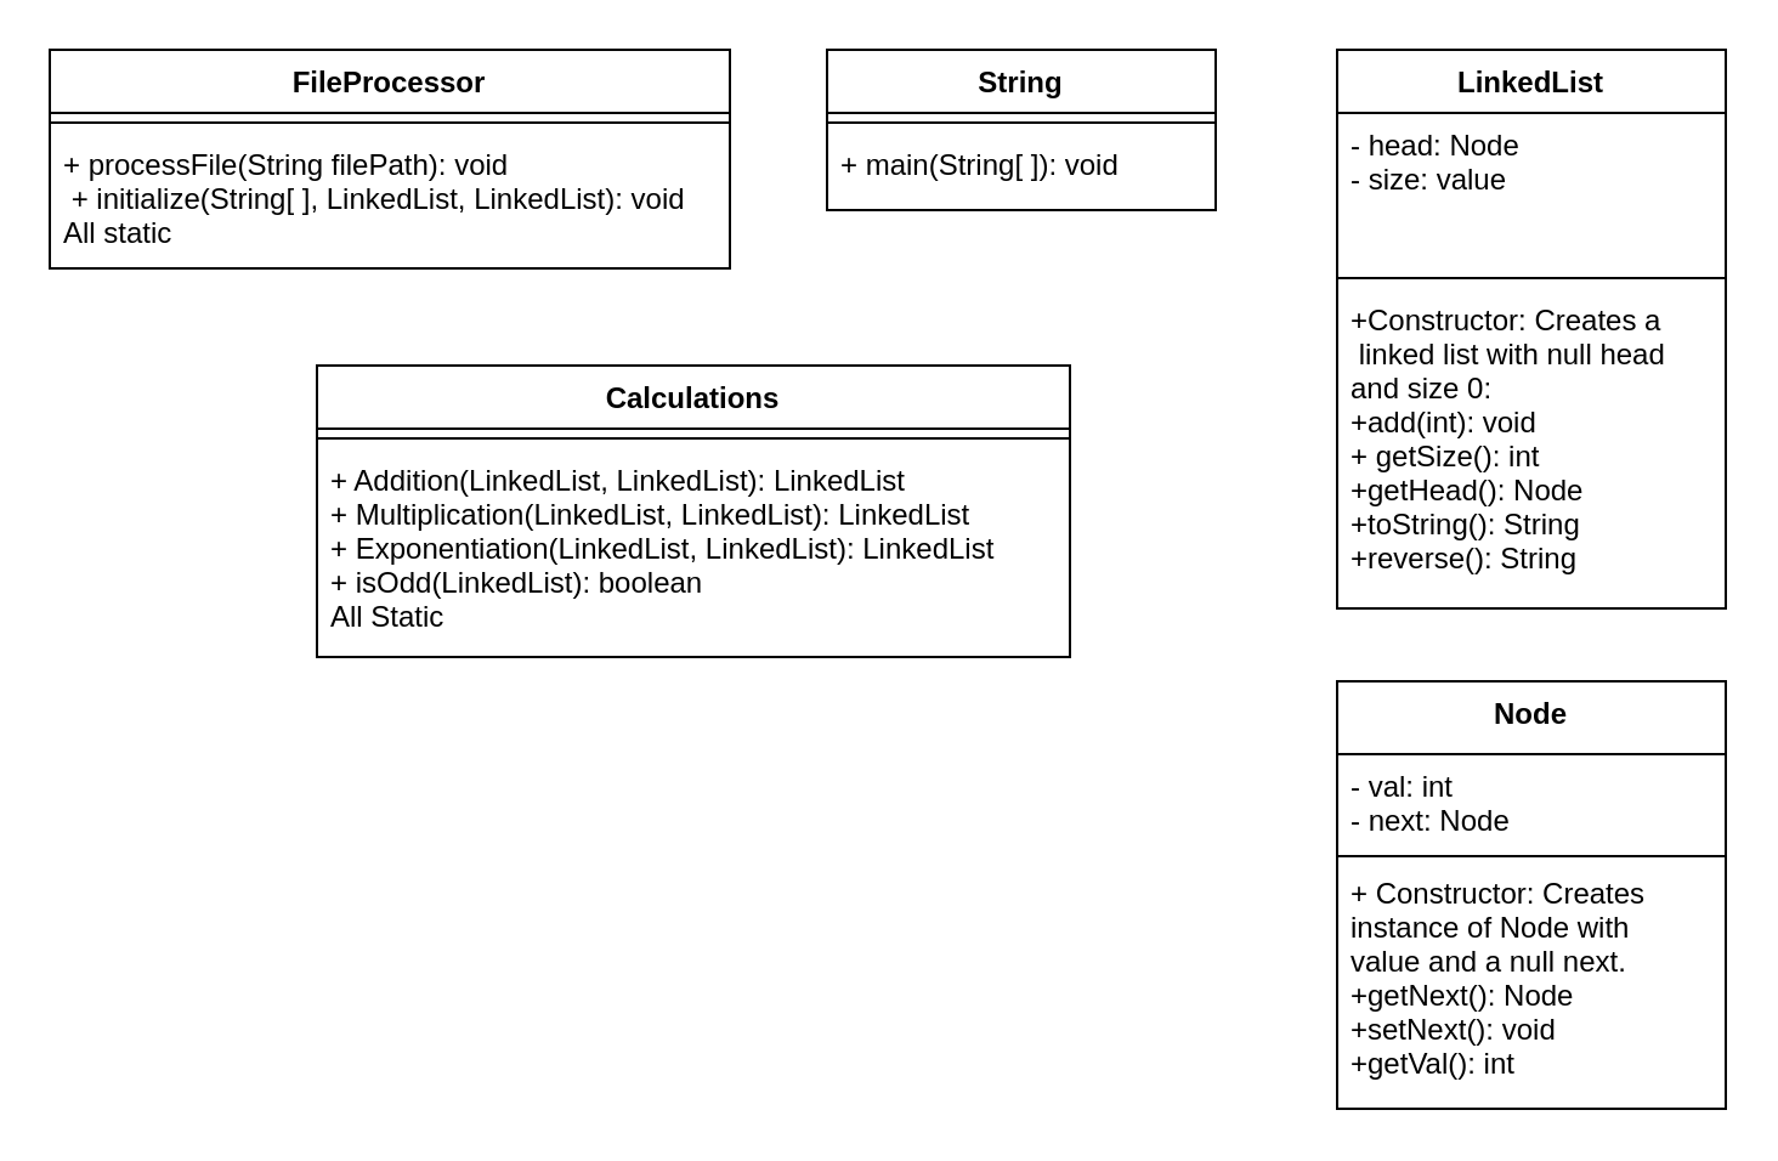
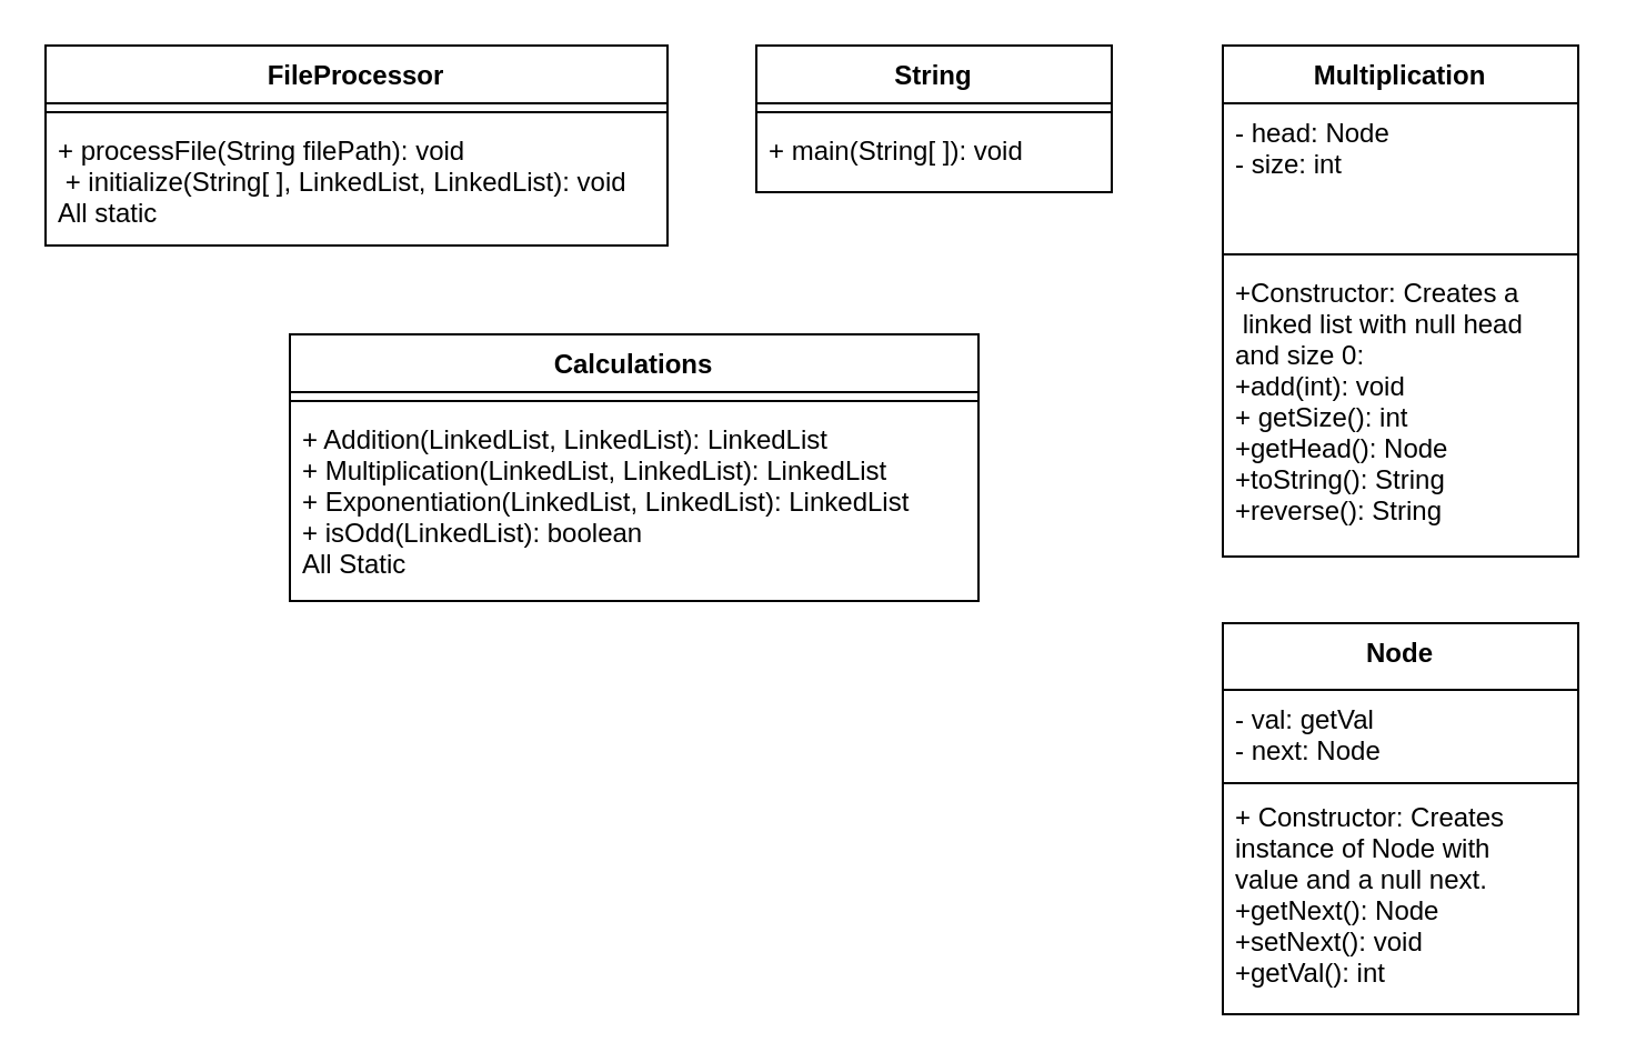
  <mxCell id="0" />
  <mxCell id="1" parent="0" />
  <mxCell id="2" value="Node" style="swimlane;fontStyle=1;align=center;verticalAlign=top;childLayout=stackLayout;horizontal=1;startSize=30;horizontalStack=0;resizeParent=1;resizeParentMax=0;resizeLast=0;collapsible=1;marginBottom=0;" parent="1" vertex="1"><mxGeometry x="550" y="280" width="160" height="176" as="geometry" /></mxCell>
- <mxCell id="3" value="- val: int&#10;- next: Node" style="text;strokeColor=none;fillColor=none;align=left;verticalAlign=top;spacingLeft=4;spacingRight=4;overflow=hidden;rotatable=0;points=[[0,0.5],[1,0.5]];portConstraint=eastwest;" parent="2" vertex="1"><mxGeometry y="30" width="160" height="40" as="geometry" /></mxCell>
+ <mxCell id="3" value="- val: getVal&#10;- next: Node" style="text;strokeColor=none;fillColor=none;align=left;verticalAlign=top;spacingLeft=4;spacingRight=4;overflow=hidden;rotatable=0;points=[[0,0.5],[1,0.5]];portConstraint=eastwest;" parent="2" vertex="1"><mxGeometry y="30" width="160" height="40" as="geometry" /></mxCell>
  <mxCell id="4" value="" style="line;strokeWidth=1;fillColor=none;align=left;verticalAlign=middle;spacingTop=-1;spacingLeft=3;spacingRight=3;rotatable=0;labelPosition=right;points=[];portConstraint=eastwest;strokeColor=inherit;" parent="2" vertex="1"><mxGeometry y="70" width="160" height="4" as="geometry" /></mxCell>
  <mxCell id="5" value="+ Constructor: Creates &#10;instance of Node with &#10;value and a null next.&#10;+getNext(): Node&#10;+setNext(): void&#10;+getVal(): int&#10;&#10;" style="text;strokeColor=none;fillColor=none;align=left;verticalAlign=top;spacingLeft=4;spacingRight=4;overflow=hidden;rotatable=0;points=[[0,0.5],[1,0.5]];portConstraint=eastwest;" parent="2" vertex="1"><mxGeometry y="74" width="160" height="102" as="geometry" /></mxCell>
- <mxCell id="6" value="LinkedList" style="swimlane;fontStyle=1;align=center;verticalAlign=top;childLayout=stackLayout;horizontal=1;startSize=26;horizontalStack=0;resizeParent=1;resizeParentMax=0;resizeLast=0;collapsible=1;marginBottom=0;" parent="1" vertex="1"><mxGeometry x="550" y="20" width="160" height="230" as="geometry" /></mxCell>
- <mxCell id="7" value="- head: Node&#10;- size: value" style="text;strokeColor=none;fillColor=none;align=left;verticalAlign=top;spacingLeft=4;spacingRight=4;overflow=hidden;rotatable=0;points=[[0,0.5],[1,0.5]];portConstraint=eastwest;" parent="6" vertex="1"><mxGeometry y="26" width="160" height="64" as="geometry" /></mxCell>
+ <mxCell id="6" value="Multiplication" style="swimlane;fontStyle=1;align=center;verticalAlign=top;childLayout=stackLayout;horizontal=1;startSize=26;horizontalStack=0;resizeParent=1;resizeParentMax=0;resizeLast=0;collapsible=1;marginBottom=0;" parent="1" vertex="1"><mxGeometry x="550" y="20" width="160" height="230" as="geometry" /></mxCell>
+ <mxCell id="7" value="- head: Node&#10;- size: int" style="text;strokeColor=none;fillColor=none;align=left;verticalAlign=top;spacingLeft=4;spacingRight=4;overflow=hidden;rotatable=0;points=[[0,0.5],[1,0.5]];portConstraint=eastwest;" parent="6" vertex="1"><mxGeometry y="26" width="160" height="64" as="geometry" /></mxCell>
  <mxCell id="8" value="" style="line;strokeWidth=1;fillColor=none;align=left;verticalAlign=middle;spacingTop=-1;spacingLeft=3;spacingRight=3;rotatable=0;labelPosition=right;points=[];portConstraint=eastwest;strokeColor=inherit;" parent="6" vertex="1"><mxGeometry y="90" width="160" height="8" as="geometry" /></mxCell>
  <mxCell id="9" value="+Constructor: Creates a &#10; linked list with null head&#10;and size 0: &#10;+add(int): void&#10;+ getSize(): int&#10;+getHead(): Node&#10;+toString(): String&#10;+reverse(): String&#10;" style="text;strokeColor=none;fillColor=none;align=left;verticalAlign=top;spacingLeft=4;spacingRight=4;overflow=hidden;rotatable=0;points=[[0,0.5],[1,0.5]];portConstraint=eastwest;" parent="6" vertex="1"><mxGeometry y="98" width="160" height="132" as="geometry" /></mxCell>
  <mxCell id="10" value="String" style="swimlane;fontStyle=1;align=center;verticalAlign=top;childLayout=stackLayout;horizontal=1;startSize=26;horizontalStack=0;resizeParent=1;resizeParentMax=0;resizeLast=0;collapsible=1;marginBottom=0;" parent="1" vertex="1"><mxGeometry x="340" y="20" width="160" height="66" as="geometry" /></mxCell>
  <mxCell id="11" value="" style="line;strokeWidth=1;fillColor=none;align=left;verticalAlign=middle;spacingTop=-1;spacingLeft=3;spacingRight=3;rotatable=0;labelPosition=right;points=[];portConstraint=eastwest;strokeColor=inherit;" parent="10" vertex="1"><mxGeometry y="26" width="160" height="8" as="geometry" /></mxCell>
  <mxCell id="12" value="+ main(String[ ]): void&#10;&#10;" style="text;strokeColor=none;fillColor=none;align=left;verticalAlign=top;spacingLeft=4;spacingRight=4;overflow=hidden;rotatable=0;points=[[0,0.5],[1,0.5]];portConstraint=eastwest;" parent="10" vertex="1"><mxGeometry y="34" width="160" height="32" as="geometry" /></mxCell>
  <mxCell id="13" value="FileProcessor" style="swimlane;fontStyle=1;align=center;verticalAlign=top;childLayout=stackLayout;horizontal=1;startSize=26;horizontalStack=0;resizeParent=1;resizeParentMax=0;resizeLast=0;collapsible=1;marginBottom=0;" parent="1" vertex="1"><mxGeometry x="20" y="20" width="280" height="90" as="geometry" /></mxCell>
  <mxCell id="14" value="" style="line;strokeWidth=1;fillColor=none;align=left;verticalAlign=middle;spacingTop=-1;spacingLeft=3;spacingRight=3;rotatable=0;labelPosition=right;points=[];portConstraint=eastwest;strokeColor=inherit;" parent="13" vertex="1"><mxGeometry y="26" width="280" height="8" as="geometry" /></mxCell>
  <mxCell id="15" value="+ processFile(String filePath): void&#10; + initialize(String[ ], LinkedList, LinkedList): void&#10;All static" style="text;strokeColor=none;fillColor=none;align=left;verticalAlign=top;spacingLeft=4;spacingRight=4;overflow=hidden;rotatable=0;points=[[0,0.5],[1,0.5]];portConstraint=eastwest;" parent="13" vertex="1"><mxGeometry y="34" width="280" height="56" as="geometry" /></mxCell>
  <mxCell id="16" value="Calculations" style="swimlane;fontStyle=1;align=center;verticalAlign=top;childLayout=stackLayout;horizontal=1;startSize=26;horizontalStack=0;resizeParent=1;resizeParentMax=0;resizeLast=0;collapsible=1;marginBottom=0;" parent="1" vertex="1"><mxGeometry x="130" y="150" width="310" height="120" as="geometry" /></mxCell>
  <mxCell id="17" value="" style="line;strokeWidth=1;fillColor=none;align=left;verticalAlign=middle;spacingTop=-1;spacingLeft=3;spacingRight=3;rotatable=0;labelPosition=right;points=[];portConstraint=eastwest;strokeColor=inherit;" parent="16" vertex="1"><mxGeometry y="26" width="310" height="8" as="geometry" /></mxCell>
  <mxCell id="18" value="+ Addition(LinkedList, LinkedList): LinkedList&#10;+ Multiplication(LinkedList, LinkedList): LinkedList&#10;+ Exponentiation(LinkedList, LinkedList): LinkedList&#10;+ isOdd(LinkedList): boolean&#10;All Static&#10;" style="text;strokeColor=none;fillColor=none;align=left;verticalAlign=top;spacingLeft=4;spacingRight=4;overflow=hidden;rotatable=0;points=[[0,0.5],[1,0.5]];portConstraint=eastwest;" parent="16" vertex="1"><mxGeometry y="34" width="310" height="86" as="geometry" /></mxCell>
